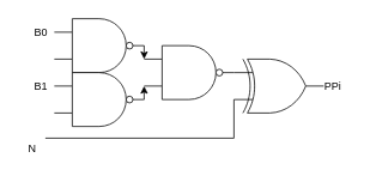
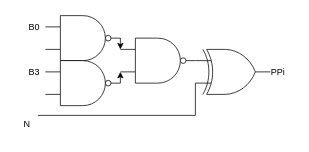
  <mxCell id="0" />
  <mxCell id="1" parent="0" />
  <mxCell id="2" style="edgeStyle=orthogonalEdgeStyle;rounded=0;orthogonalLoop=1;jettySize=auto;html=1;exitX=1;exitY=0.5;exitDx=0;exitDy=0;exitPerimeter=0;entryX=0;entryY=0.25;entryDx=0;entryDy=0;entryPerimeter=0;" edge="1" parent="1" source="3" target="6"><mxGeometry relative="1" as="geometry" /></mxCell>
  <mxCell id="3" value="" style="verticalLabelPosition=bottom;shadow=0;dashed=0;align=center;html=1;verticalAlign=top;shape=mxgraph.electrical.logic_gates.logic_gate;operation=and;negating=1;negSize=0.15;" vertex="1" parent="1"><mxGeometry x="60" y="20" width="100" height="60" as="geometry" /></mxCell>
  <mxCell id="4" style="edgeStyle=orthogonalEdgeStyle;rounded=0;orthogonalLoop=1;jettySize=auto;html=1;exitX=1;exitY=0.5;exitDx=0;exitDy=0;exitPerimeter=0;entryX=0;entryY=0.75;entryDx=0;entryDy=0;entryPerimeter=0;" edge="1" parent="1" source="5" target="6"><mxGeometry relative="1" as="geometry" /></mxCell>
  <mxCell id="5" value="" style="verticalLabelPosition=bottom;shadow=0;dashed=0;align=center;html=1;verticalAlign=top;shape=mxgraph.electrical.logic_gates.logic_gate;operation=and;negating=1;negSize=0.15;" vertex="1" parent="1"><mxGeometry x="60" y="80" width="100" height="60" as="geometry" /></mxCell>
  <mxCell id="6" value="" style="verticalLabelPosition=bottom;shadow=0;dashed=0;align=center;html=1;verticalAlign=top;shape=mxgraph.electrical.logic_gates.logic_gate;operation=and;negating=1;negSize=0.15;" vertex="1" parent="1"><mxGeometry x="160" y="50" width="100" height="60" as="geometry" /></mxCell>
  <mxCell id="7" value="" style="verticalLabelPosition=bottom;shadow=0;dashed=0;align=center;html=1;verticalAlign=top;shape=mxgraph.electrical.logic_gates.logic_gate;operation=xor;" vertex="1" parent="1"><mxGeometry x="260" y="65" width="100" height="60" as="geometry" /></mxCell>
  <mxCell id="8" value="N" style="text;html=1;align=center;verticalAlign=middle;resizable=0;points=[];autosize=1;strokeColor=none;fillColor=none;" vertex="1" parent="1"><mxGeometry x="20" y="150" width="30" height="30" as="geometry" /></mxCell>
  <mxCell id="9" value="" style="endArrow=none;html=1;rounded=0;entryX=0;entryY=0.75;entryDx=0;entryDy=0;entryPerimeter=0;edgeStyle=orthogonalEdgeStyle;" edge="1" parent="1" source="8" target="7"><mxGeometry width="50" height="50" relative="1" as="geometry"><mxPoint x="90" y="90" as="sourcePoint" /><mxPoint x="140" y="40" as="targetPoint" /><Array as="points"><mxPoint x="260" y="153" /></Array></mxGeometry></mxCell>
  <mxCell id="10" value="B0" style="text;html=1;align=center;verticalAlign=middle;resizable=0;points=[];autosize=1;strokeColor=none;fillColor=none;" vertex="1" parent="1"><mxGeometry x="25" y="20" width="40" height="30" as="geometry" /></mxCell>
- <mxCell id="11" value="B1" style="text;html=1;align=center;verticalAlign=middle;resizable=0;points=[];autosize=1;strokeColor=none;fillColor=none;" vertex="1" parent="1"><mxGeometry x="25" y="80" width="40" height="30" as="geometry" /></mxCell>
+ <mxCell id="11" value="B3" style="text;html=1;align=center;verticalAlign=middle;resizable=0;points=[];autosize=1;strokeColor=none;fillColor=none;" vertex="1" parent="1"><mxGeometry x="25" y="80" width="40" height="30" as="geometry" /></mxCell>
  <mxCell id="12" value="PPi" style="text;html=1;align=center;verticalAlign=middle;resizable=0;points=[];autosize=1;strokeColor=none;fillColor=none;" vertex="1" parent="1"><mxGeometry x="350" y="80" width="40" height="30" as="geometry" /></mxCell>
